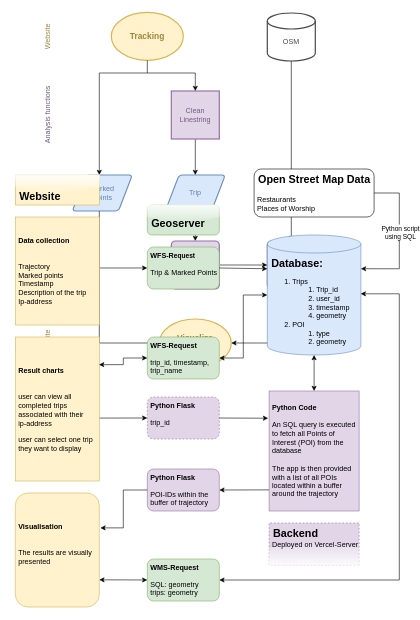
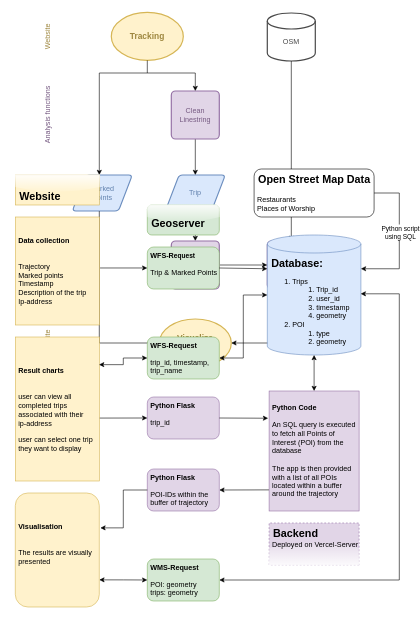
  <mxCell id="0" />
  <mxCell id="1" parent="0" />
  <mxCell id="2" value="&lt;font color=&quot;#4a4a4a&quot;&gt;&lt;br&gt;OSM&lt;/font&gt;" style="strokeWidth=2;html=1;shape=mxgraph.flowchart.database;whiteSpace=wrap;strokeColor=#4A4A4A;" parent="1" vertex="1"><mxGeometry x="445" y="21" width="80" height="80" as="geometry" /></mxCell>
  <mxCell id="3" value="" style="endArrow=classic;html=1;rounded=0;entryX=0.5;entryY=0;entryDx=0;entryDy=0;" parent="1" edge="1" target="10"><mxGeometry width="50" height="50" relative="1" as="geometry"><mxPoint x="485" y="101" as="sourcePoint" /><mxPoint x="484.58" y="151" as="targetPoint" /></mxGeometry></mxCell>
  <mxCell id="4" value="" style="endArrow=classic;html=1;rounded=0;exitX=0.5;exitY=1;exitDx=0;exitDy=0;exitPerimeter=0;entryX=0.5;entryY=0;entryDx=0;entryDy=0;" parent="1" edge="1"><mxGeometry width="50" height="50" relative="1" as="geometry"><mxPoint x="325" y="351" as="sourcePoint" /><mxPoint x="325" y="401" as="targetPoint" /></mxGeometry></mxCell>
  <mxCell id="5" value="&lt;font color=&quot;#765a82&quot;&gt;Intersect&lt;/font&gt;" style="rounded=1;whiteSpace=wrap;html=1;absoluteArcSize=1;arcSize=14;strokeWidth=2;fillColor=#e1d5e7;strokeColor=#9673A6;" parent="1" vertex="1"><mxGeometry x="445" y="401" width="80" height="80" as="geometry" /></mxCell>
  <mxCell id="6" value="" style="endArrow=classic;html=1;rounded=0;exitX=1;exitY=0.5;exitDx=0;exitDy=0;entryX=0;entryY=0.5;entryDx=0;entryDy=0;" parent="1" target="5" edge="1"><mxGeometry width="50" height="50" relative="1" as="geometry"><mxPoint x="365" y="441" as="sourcePoint" /><mxPoint x="535" y="331" as="targetPoint" /></mxGeometry></mxCell>
  <mxCell id="7" value="" style="endArrow=classic;html=1;rounded=0;exitX=0.5;exitY=1;exitDx=0;exitDy=0;exitPerimeter=0;" parent="1" target="5" edge="1"><mxGeometry width="50" height="50" relative="1" as="geometry"><mxPoint x="485" y="351" as="sourcePoint" /><mxPoint x="535" y="331" as="targetPoint" /></mxGeometry></mxCell>
  <mxCell id="8" value="&lt;font color=&quot;#6281ad&quot;&gt;Marked&lt;br&gt;Points&lt;/font&gt;" style="shape=parallelogram;html=1;strokeWidth=2;perimeter=parallelogramPerimeter;whiteSpace=wrap;rounded=1;arcSize=12;size=0.23;labelBackgroundColor=none;fillColor=#dae8fc;strokeColor=#6c8ebf;" parent="1" vertex="1"><mxGeometry x="120" y="291" width="100" height="60" as="geometry" /></mxCell>
  <mxCell id="9" value="&lt;font color=&quot;#6281ad&quot;&gt;Trip&lt;/font&gt;" style="shape=parallelogram;html=1;strokeWidth=2;perimeter=parallelogramPerimeter;whiteSpace=wrap;rounded=1;arcSize=12;size=0.23;fillColor=#dae8fc;strokeColor=#6c8ebf;" parent="1" vertex="1"><mxGeometry x="275" y="291" width="100" height="60" as="geometry" /></mxCell>
  <mxCell id="10" value="&lt;font color=&quot;#6281ad&quot;&gt;POI&lt;/font&gt;" style="shape=parallelogram;html=1;strokeWidth=2;perimeter=parallelogramPerimeter;whiteSpace=wrap;rounded=1;arcSize=12;size=0.23;fillColor=#dae8fc;strokeColor=#6c8ebf;" parent="1" vertex="1"><mxGeometry x="435" y="291" width="100" height="60" as="geometry" /></mxCell>
  <mxCell id="11" value="&lt;font color=&quot;#9e873f&quot;&gt;Tracking&lt;/font&gt;" style="strokeWidth=2;html=1;shape=mxgraph.flowchart.start_1;whiteSpace=wrap;fontStyle=1;fontSize=14;fillColor=#fff2cc;strokeColor=#d6b656;" parent="1" vertex="1"><mxGeometry x="185" y="20" width="120" height="80" as="geometry" /></mxCell>
  <mxCell id="12" value="&lt;font color=&quot;#9e873f&quot;&gt;&lt;b style=&quot;font-size: 14px;&quot;&gt;Visualize&lt;br&gt;Results&lt;/b&gt;&lt;/font&gt;" style="strokeWidth=2;html=1;shape=mxgraph.flowchart.start_1;whiteSpace=wrap;fillColor=#fff2cc;strokeColor=#d6b656;" parent="1" vertex="1"><mxGeometry x="265" y="531" width="120" height="80" as="geometry" /></mxCell>
  <mxCell id="13" value="" style="endArrow=classic;html=1;rounded=0;exitX=0.5;exitY=1;exitDx=0;exitDy=0;entryX=1;entryY=0.5;entryDx=0;entryDy=0;entryPerimeter=0;" parent="1" source="5" target="12" edge="1"><mxGeometry width="50" height="50" relative="1" as="geometry"><mxPoint x="405" y="401" as="sourcePoint" /><mxPoint x="465" y="561" as="targetPoint" /><Array as="points"><mxPoint x="485" y="571" /></Array></mxGeometry></mxCell>
  <mxCell id="14" value="" style="endArrow=classic;html=1;rounded=0;exitX=0.45;exitY=1.004;exitDx=0;exitDy=0;entryX=0;entryY=0.5;entryDx=0;entryDy=0;entryPerimeter=0;exitPerimeter=0;" parent="1" source="8" target="12" edge="1"><mxGeometry width="50" height="50" relative="1" as="geometry"><mxPoint x="405" y="501" as="sourcePoint" /><mxPoint x="455" y="451" as="targetPoint" /><Array as="points"><mxPoint x="165" y="571" /></Array></mxGeometry></mxCell>
  <mxCell id="15" value="&lt;font color=&quot;#6281ad&quot;&gt;Data&lt;/font&gt;" style="text;html=1;align=center;verticalAlign=middle;resizable=0;points=[];autosize=1;strokeColor=none;fillColor=none;rotation=-90;" parent="1" vertex="1"><mxGeometry x="55" y="306" width="50" height="30" as="geometry" /></mxCell>
  <mxCell id="16" value="&lt;font color=&quot;#765a82&quot;&gt;Analysis functions&lt;/font&gt;" style="text;html=1;align=center;verticalAlign=middle;resizable=0;points=[];autosize=1;strokeColor=none;fillColor=none;rotation=-90;" parent="1" vertex="1"><mxGeometry x="20" y="426" width="120" height="30" as="geometry" /></mxCell>
  <mxCell id="17" value="&lt;font color=&quot;#765a82&quot;&gt;Buffer&lt;br&gt;Linestring&lt;/font&gt;" style="rounded=1;whiteSpace=wrap;html=1;absoluteArcSize=1;arcSize=14;strokeWidth=2;fillColor=#e1d5e7;strokeColor=#9673a6;" parent="1" vertex="1"><mxGeometry x="285" y="401" width="80" height="80" as="geometry" /></mxCell>
  <mxCell id="18" value="&lt;div&gt;&lt;font color=&quot;#9e873f&quot;&gt;Website&lt;/font&gt;&lt;/div&gt;" style="text;html=1;align=center;verticalAlign=middle;resizable=0;points=[];autosize=1;strokeColor=none;fillColor=none;rotation=-90;" parent="1" vertex="1"><mxGeometry x="45" y="46" width="70" height="30" as="geometry" /></mxCell>
  <mxCell id="19" value="&lt;div&gt;&lt;font color=&quot;#9e873f&quot;&gt;Website&lt;/font&gt;&lt;/div&gt;" style="text;html=1;align=center;verticalAlign=middle;resizable=0;points=[];autosize=1;strokeColor=none;fillColor=none;rotation=-90;" parent="1" vertex="1"><mxGeometry x="45" y="556" width="70" height="30" as="geometry" /></mxCell>
  <mxCell id="20" value="&lt;font color=&quot;#765a82&quot;&gt;Analysis functions&lt;/font&gt;" style="text;html=1;align=center;verticalAlign=middle;resizable=0;points=[];autosize=1;strokeColor=none;fillColor=none;rotation=-90;" vertex="1" parent="1"><mxGeometry x="20" y="176" width="120" height="30" as="geometry" /></mxCell>
  <mxCell id="21" value="" style="endArrow=classic;html=1;rounded=0;entryX=0.45;entryY=0;entryDx=0;entryDy=0;entryPerimeter=0;" edge="1" parent="1" target="8"><mxGeometry width="50" height="50" relative="1" as="geometry"><mxPoint x="165" y="121" as="sourcePoint" /><mxPoint x="285" y="121" as="targetPoint" /></mxGeometry></mxCell>
  <mxCell id="22" value="" style="endArrow=classic;html=1;rounded=0;entryX=0.5;entryY=0;entryDx=0;entryDy=0;exitX=0.5;exitY=1;exitDx=0;exitDy=0;" edge="1" parent="1" source="23" target="9"><mxGeometry width="50" height="50" relative="1" as="geometry"><mxPoint x="326" y="221" as="sourcePoint" /><mxPoint x="285" y="191" as="targetPoint" /></mxGeometry></mxCell>
- <mxCell id="23" value="&lt;font color=&quot;#765a82&quot;&gt;Clean&lt;br&gt;Linestring&lt;/font&gt;" style="whiteSpace=wrap;html=1;absoluteArcSize=1;arcSize=14;strokeWidth=2;fillColor=#e1d5e7;strokeColor=#9673a6;rounded=0;" vertex="1" parent="1"><mxGeometry x="285" y="151" width="80" height="80" as="geometry" /></mxCell>
+ <mxCell id="23" value="&lt;font color=&quot;#765a82&quot;&gt;Clean&lt;br&gt;Linestring&lt;/font&gt;" style="rounded=1;whiteSpace=wrap;html=1;absoluteArcSize=1;arcSize=14;strokeWidth=2;fillColor=#e1d5e7;strokeColor=#9673a6;" vertex="1" parent="1"><mxGeometry x="285" y="151" width="80" height="80" as="geometry" /></mxCell>
  <mxCell id="24" value="" style="endArrow=classic;html=1;rounded=0;entryX=0.5;entryY=0;entryDx=0;entryDy=0;" edge="1" parent="1" target="23"><mxGeometry width="50" height="50" relative="1" as="geometry"><mxPoint x="325" y="121" as="sourcePoint" /><mxPoint x="327" y="149" as="targetPoint" /></mxGeometry></mxCell>
  <mxCell id="25" value="" style="endArrow=none;html=1;rounded=0;" edge="1" parent="1"><mxGeometry width="50" height="50" relative="1" as="geometry"><mxPoint x="165" y="121" as="sourcePoint" /><mxPoint x="325" y="121" as="targetPoint" /></mxGeometry></mxCell>
  <mxCell id="26" value="" style="endArrow=none;html=1;rounded=0;entryX=0.5;entryY=1;entryDx=0;entryDy=0;entryPerimeter=0;" edge="1" parent="1" target="11"><mxGeometry width="50" height="50" relative="1" as="geometry"><mxPoint x="245" y="121" as="sourcePoint" /><mxPoint x="335" y="121" as="targetPoint" /></mxGeometry></mxCell>
  <mxCell id="27" value="&lt;b&gt;&lt;font style=&quot;font-size: 18px;&quot;&gt;&amp;nbsp;Database:&lt;/font&gt;&lt;/b&gt;&lt;br&gt;&lt;ol&gt;&lt;li&gt;Trips&lt;/li&gt;&lt;ol&gt;&lt;li&gt;Trip_id&lt;/li&gt;&lt;li&gt;user_id&lt;/li&gt;&lt;li&gt;timestamp&lt;/li&gt;&lt;li&gt;geometry&lt;/li&gt;&lt;/ol&gt;&lt;li&gt;POI&lt;/li&gt;&lt;ol&gt;&lt;li&gt;type&lt;/li&gt;&lt;li&gt;geometry&lt;/li&gt;&lt;/ol&gt;&lt;/ol&gt;" style="shape=cylinder3;whiteSpace=wrap;html=1;boundedLbl=1;backgroundOutline=1;size=15;align=left;verticalAlign=top;fillColor=#dae8fc;strokeColor=#6c8ebf;" vertex="1" parent="1"><mxGeometry x="445" y="391" width="156" height="200" as="geometry" /></mxCell>
  <mxCell id="28" style="edgeStyle=orthogonalEdgeStyle;rounded=0;orthogonalLoop=1;jettySize=auto;html=1;exitX=1.009;exitY=0.472;exitDx=0;exitDy=0;exitPerimeter=0;" edge="1" parent="1" source="29" target="34"><mxGeometry relative="1" as="geometry" /></mxCell>
  <mxCell id="29" value="&lt;div&gt;&lt;span style=&quot;border-color: var(--border-color);&quot;&gt;&lt;b&gt;&amp;nbsp;Data collection&lt;/b&gt;&lt;/span&gt;&lt;/div&gt;&lt;div&gt;&lt;br&gt;&lt;/div&gt;&lt;div&gt;&lt;br&gt;&lt;/div&gt;&lt;div&gt;&lt;span style=&quot;border-color: var(--border-color);&quot;&gt;&lt;span style=&quot;background-color: initial;&quot;&gt;&amp;nbsp;Trajectory&lt;/span&gt;&lt;/span&gt;&lt;/div&gt;&lt;div&gt;&lt;span style=&quot;border-color: var(--border-color);&quot;&gt;&lt;span style=&quot;background-color: initial;&quot;&gt;&amp;nbsp;Marked points&lt;/span&gt;&lt;/span&gt;&lt;/div&gt;&lt;div&gt;&lt;span style=&quot;border-color: var(--border-color);&quot;&gt;&lt;span style=&quot;background-color: initial;&quot;&gt;&amp;nbsp;Timestamp&lt;/span&gt;&lt;/span&gt;&lt;/div&gt;&lt;div&gt;&lt;span style=&quot;border-color: var(--border-color);&quot;&gt;&lt;span style=&quot;background-color: initial;&quot;&gt;&amp;nbsp;Description of the trip&lt;/span&gt;&lt;/span&gt;&lt;/div&gt;&lt;div&gt;&lt;span style=&quot;border-color: var(--border-color);&quot;&gt;&lt;span style=&quot;background-color: initial;&quot;&gt;&amp;nbsp;Ip-address&lt;br&gt;&lt;/span&gt;&lt;/span&gt;&lt;/div&gt;&lt;div&gt;&lt;span style=&quot;border-color: var(--border-color);&quot;&gt;&lt;span style=&quot;background-color: initial;&quot;&gt;&lt;/span&gt;&lt;/span&gt;&lt;/div&gt;" style="rounded=0;whiteSpace=wrap;html=1;fillColor=#fff2cc;strokeColor=#d6b656;align=left;" vertex="1" parent="1"><mxGeometry x="25" y="361" width="140" height="180" as="geometry" /></mxCell>
  <mxCell id="30" value="&lt;font style=&quot;&quot;&gt;&lt;font style=&quot;font-size: 18px;&quot;&gt;&lt;b style=&quot;&quot;&gt;&amp;nbsp;Open Street Map Data&lt;/b&gt;&lt;br&gt;&lt;/font&gt;&lt;/font&gt;&lt;div&gt;&lt;font style=&quot;&quot;&gt;&lt;br&gt;&lt;/font&gt;&lt;/div&gt;&lt;div&gt;&lt;font style=&quot;&quot;&gt;&amp;nbsp;Restaurants&lt;/font&gt;&lt;/div&gt;&lt;font style=&quot;&quot;&gt;&amp;nbsp;Places of Worship&lt;br&gt;&lt;/font&gt;" style="rounded=1;whiteSpace=wrap;html=1;align=left;" vertex="1" parent="1"><mxGeometry x="423" y="281" width="200" height="80" as="geometry" /></mxCell>
  <mxCell id="31" value="&lt;div&gt;&lt;b&gt;&lt;br&gt;&lt;/b&gt;&lt;/div&gt;&lt;div&gt;&lt;b&gt;&lt;br&gt;&lt;/b&gt;&lt;/div&gt;&lt;div&gt;&lt;b&gt;&lt;br&gt;&lt;/b&gt;&lt;/div&gt;&lt;div&gt;&lt;b&gt;&amp;nbsp;Result charts&lt;/b&gt;&lt;/div&gt;&lt;br&gt;&lt;br&gt;&lt;div&gt;&lt;span style=&quot;border-color: var(--border-color);&quot;&gt;&lt;font style=&quot;font-size: 12px;&quot;&gt;&amp;nbsp;user can view all&lt;br&gt;&amp;nbsp;completed trips&lt;br&gt;&amp;nbsp;associated with their &lt;br&gt;&amp;nbsp;ip-address&lt;/font&gt;&lt;/span&gt;&lt;/div&gt;&lt;div&gt;&lt;span style=&quot;border-color: var(--border-color);&quot;&gt;&lt;font style=&quot;font-size: 12px;&quot;&gt;&lt;br&gt;&lt;/font&gt;&lt;/span&gt;&lt;/div&gt;&lt;div&gt;&lt;span style=&quot;border-color: var(--border-color);&quot;&gt;&lt;font style=&quot;font-size: 12px;&quot;&gt;&amp;nbsp;user can select one trip&lt;br&gt;&amp;nbsp;they want to display&lt;br&gt;&lt;/font&gt;&lt;/span&gt;&lt;/div&gt;&lt;div&gt;&lt;span style=&quot;border-color: var(--border-color);&quot;&gt;&lt;/span&gt;&lt;/div&gt;" style="rounded=0;whiteSpace=wrap;html=1;verticalAlign=top;align=left;fillColor=#fff2cc;strokeColor=#d6b656;" vertex="1" parent="1"><mxGeometry x="25" y="561" width="140" height="240" as="geometry" /></mxCell>
  <mxCell id="32" value="" style="endArrow=classic;html=1;rounded=0;exitX=1;exitY=0.5;exitDx=0;exitDy=0;entryX=1;entryY=0;entryDx=0;entryDy=56.25;entryPerimeter=0;edgeStyle=orthogonalEdgeStyle;" edge="1" parent="1" source="30" target="27"><mxGeometry width="50" height="50" relative="1" as="geometry"><mxPoint x="535" y="361" as="sourcePoint" /><mxPoint x="585" y="311" as="targetPoint" /><Array as="points"><mxPoint x="665" y="321" /><mxPoint x="665" y="447" /></Array></mxGeometry></mxCell>
  <mxCell id="33" value="Python script&lt;br style=&quot;border-color: var(--border-color);&quot;&gt;using SQL" style="edgeLabel;html=1;align=center;verticalAlign=middle;resizable=0;points=[];" vertex="1" connectable="0" parent="32"><mxGeometry x="-0.648" y="-1" relative="1" as="geometry"><mxPoint x="2" y="64" as="offset" /></mxGeometry></mxCell>
  <mxCell id="34" value="&lt;div&gt;&lt;b&gt;&amp;nbsp;WFS-R&lt;/b&gt;&lt;span style=&quot;font-weight: bold; font-size: 11px; text-align: center;&quot;&gt;equest&lt;/span&gt;&lt;/div&gt;&lt;div&gt;&lt;span style=&quot;font-weight: bold; font-size: 11px; text-align: center;&quot;&gt;&lt;/span&gt;&lt;/div&gt;&lt;div&gt;&lt;br&gt;&lt;/div&gt;&lt;div&gt;&amp;nbsp;Trip &amp;amp; Marked Points&lt;/div&gt;" style="rounded=1;whiteSpace=wrap;html=1;align=left;verticalAlign=top;fillColor=#d5e8d4;strokeColor=#82b366;shadow=0;" vertex="1" parent="1"><mxGeometry x="245" y="411" width="120" height="70" as="geometry" /></mxCell>
  <mxCell id="35" value="&lt;div&gt;&lt;b&gt;&lt;br&gt;&lt;/b&gt;&lt;/div&gt;&lt;div&gt;&lt;b&gt;&amp;nbsp;Python Code &lt;/b&gt;&lt;br&gt;&lt;/div&gt;&lt;div&gt;&lt;br&gt;&lt;/div&gt;&lt;div&gt;&amp;nbsp;An SQL query is executed&lt;br&gt;&amp;nbsp;to fetch all Points of&lt;br&gt;&amp;nbsp;Interest (POI) from the&lt;br&gt;&amp;nbsp;database&lt;/div&gt;&lt;div&gt;&amp;nbsp;&lt;/div&gt;&lt;div&gt;&amp;nbsp;The app is then provided&lt;br&gt;&amp;nbsp;with a list of all POIs&lt;br&gt;&amp;nbsp;located within a buffer&lt;br&gt;&amp;nbsp;around the trajectory&lt;/div&gt;" style="rounded=0;whiteSpace=wrap;html=1;verticalAlign=top;align=left;fillColor=#e1d5e7;strokeColor=#9673a6;" vertex="1" parent="1"><mxGeometry x="448" y="651" width="150" height="200" as="geometry" /></mxCell>
  <mxCell id="36" value="&lt;div&gt;&lt;b&gt;&lt;br&gt;&lt;/b&gt;&lt;/div&gt;&lt;div&gt;&lt;b&gt;&lt;br&gt;&lt;/b&gt;&lt;/div&gt;&lt;div&gt;&lt;b&gt;&lt;br&gt;&lt;/b&gt;&lt;/div&gt;&lt;div&gt;&lt;b&gt;&amp;nbsp;Visualisation&lt;/b&gt;&lt;/div&gt;&lt;div&gt;&lt;b&gt;&lt;br&gt;&lt;/b&gt;&lt;/div&gt;&lt;div&gt;&lt;b&gt;&lt;br&gt;&lt;/b&gt;&lt;/div&gt;&amp;nbsp;The results are visually&lt;br&gt;&amp;nbsp;presented&lt;font size=&quot;1&quot;&gt; &lt;br&gt;&lt;/font&gt;" style="whiteSpace=wrap;html=1;verticalAlign=top;align=left;fillColor=#fff2cc;strokeColor=#d6b656;rounded=1;" vertex="1" parent="1"><mxGeometry x="25" y="821" width="140" height="190" as="geometry" /></mxCell>
  <mxCell id="37" value="&lt;b&gt;&amp;nbsp;WFS-Request&lt;br&gt;&lt;/b&gt;&lt;div&gt;&lt;br&gt;&lt;/div&gt;&lt;div&gt;&amp;nbsp;trip_id, timestamp, &lt;br&gt;&amp;nbsp;trip_name&lt;/div&gt;" style="rounded=1;whiteSpace=wrap;html=1;verticalAlign=top;align=left;fillColor=#d5e8d4;strokeColor=#82b366;shadow=0;" vertex="1" parent="1"><mxGeometry x="245" y="561" width="120" height="70" as="geometry" /></mxCell>
- <mxCell id="38" value="&amp;nbsp;&lt;b&gt;Python Flask&lt;/b&gt;&lt;br&gt;&lt;div&gt;&lt;br&gt;&lt;/div&gt;&lt;div&gt;&amp;nbsp;trip_id&lt;/div&gt;" style="rounded=1;whiteSpace=wrap;html=1;align=left;verticalAlign=top;fillColor=#e1d5e7;strokeColor=#9673a6;shadow=0;dashed=1;" vertex="1" parent="1"><mxGeometry x="245" y="661" width="120" height="70" as="geometry" /></mxCell>
+ <mxCell id="38" value="&amp;nbsp;&lt;b&gt;Python Flask&lt;/b&gt;&lt;br&gt;&lt;div&gt;&lt;br&gt;&lt;/div&gt;&lt;div&gt;&amp;nbsp;trip_id&lt;/div&gt;" style="rounded=1;whiteSpace=wrap;html=1;align=left;verticalAlign=top;fillColor=#e1d5e7;strokeColor=#9673a6;shadow=0;" vertex="1" parent="1"><mxGeometry x="245" y="661" width="120" height="70" as="geometry" /></mxCell>
  <mxCell id="39" value="" style="endArrow=classic;html=1;rounded=0;exitX=1;exitY=0.5;exitDx=0;exitDy=0;entryX=-0.011;entryY=0.227;entryDx=0;entryDy=0;entryPerimeter=0;" edge="1" parent="1" source="38" target="35"><mxGeometry width="50" height="50" relative="1" as="geometry"><mxPoint x="-5" y="1011" as="sourcePoint" /><mxPoint x="261" y="942" as="targetPoint" /></mxGeometry></mxCell>
  <mxCell id="40" value="&lt;b&gt;&amp;nbsp;Python Flask&lt;/b&gt;&lt;br&gt;&lt;div&gt;&lt;br&gt;&lt;/div&gt;&lt;div&gt;&amp;nbsp;POI-IDs within the&lt;br&gt;&amp;nbsp;buffer of trajectory&lt;/div&gt;" style="rounded=1;whiteSpace=wrap;html=1;align=left;verticalAlign=top;fillColor=#e1d5e7;strokeColor=#9673a6;shadow=0;" vertex="1" parent="1"><mxGeometry x="245" y="781" width="120" height="70" as="geometry" /></mxCell>
  <mxCell id="41" value="" style="endArrow=classic;html=1;rounded=0;entryX=1;entryY=0.5;entryDx=0;entryDy=0;exitX=-0.002;exitY=0.824;exitDx=0;exitDy=0;exitPerimeter=0;" edge="1" parent="1" source="35" target="40"><mxGeometry width="50" height="50" relative="1" as="geometry"><mxPoint x="445" y="816" as="sourcePoint" /><mxPoint x="455" y="931" as="targetPoint" /></mxGeometry></mxCell>
- <mxCell id="42" value="&lt;b&gt;&amp;nbsp;WMS-Request&lt;br&gt;&lt;/b&gt;&lt;div&gt;&lt;br&gt;&lt;/div&gt;&lt;div&gt;&amp;nbsp;SQL: geometry&lt;br&gt;&amp;nbsp;trips: geometry&lt;/div&gt;" style="rounded=1;whiteSpace=wrap;html=1;verticalAlign=top;align=left;fillColor=#d5e8d4;strokeColor=#82b366;shadow=0;" vertex="1" parent="1"><mxGeometry x="245" y="931" width="120" height="70" as="geometry" /></mxCell>
+ <mxCell id="42" value="&lt;b&gt;&amp;nbsp;WMS-Request&lt;br&gt;&lt;/b&gt;&lt;div&gt;&lt;br&gt;&lt;/div&gt;&lt;div&gt;&amp;nbsp;POI: geometry&lt;br&gt;&amp;nbsp;trips: geometry&lt;/div&gt;" style="rounded=1;whiteSpace=wrap;html=1;verticalAlign=top;align=left;fillColor=#d5e8d4;strokeColor=#82b366;shadow=0;" vertex="1" parent="1"><mxGeometry x="245" y="931" width="120" height="70" as="geometry" /></mxCell>
  <mxCell id="43" value="" style="endArrow=classic;html=1;rounded=0;exitX=1;exitY=0.5;exitDx=0;exitDy=0;entryX=0;entryY=0;entryDx=0;entryDy=56.25;entryPerimeter=0;" edge="1" parent="1" source="34" target="27"><mxGeometry width="50" height="50" relative="1" as="geometry"><mxPoint x="335" y="551" as="sourcePoint" /><mxPoint x="385" y="501" as="targetPoint" /></mxGeometry></mxCell>
  <mxCell id="44" value="" style="endArrow=classic;startArrow=classic;html=1;rounded=0;exitX=0.997;exitY=0.192;exitDx=0;exitDy=0;entryX=0;entryY=0.5;entryDx=0;entryDy=0;edgeStyle=orthogonalEdgeStyle;exitPerimeter=0;" edge="1" parent="1" source="31" target="37"><mxGeometry width="50" height="50" relative="1" as="geometry"><mxPoint x="165" y="651" as="sourcePoint" /><mxPoint x="215" y="641" as="targetPoint" /></mxGeometry></mxCell>
  <mxCell id="45" value="" style="endArrow=classic;startArrow=classic;html=1;rounded=0;exitX=1;exitY=0.5;exitDx=0;exitDy=0;entryX=0;entryY=0.5;entryDx=0;entryDy=0;entryPerimeter=0;edgeStyle=orthogonalEdgeStyle;" edge="1" parent="1" source="37" target="27"><mxGeometry width="50" height="50" relative="1" as="geometry"><mxPoint x="355" y="661" as="sourcePoint" /><mxPoint x="405" y="611" as="targetPoint" /></mxGeometry></mxCell>
  <mxCell id="46" value="" style="endArrow=classic;html=1;rounded=0;exitX=1.005;exitY=0.563;exitDx=0;exitDy=0;entryX=0;entryY=0.5;entryDx=0;entryDy=0;exitPerimeter=0;" edge="1" parent="1" source="31" target="38"><mxGeometry width="50" height="50" relative="1" as="geometry"><mxPoint x="275" y="801" as="sourcePoint" /><mxPoint x="325" y="751" as="targetPoint" /></mxGeometry></mxCell>
  <mxCell id="47" value="" style="endArrow=classic;html=1;rounded=0;entryX=1.013;entryY=0.306;entryDx=0;entryDy=0;entryPerimeter=0;exitX=0;exitY=0.5;exitDx=0;exitDy=0;edgeStyle=orthogonalEdgeStyle;" edge="1" parent="1" source="40" target="36"><mxGeometry width="50" height="50" relative="1" as="geometry"><mxPoint x="245" y="821" as="sourcePoint" /><mxPoint x="295" y="771" as="targetPoint" /></mxGeometry></mxCell>
  <mxCell id="48" value="" style="endArrow=classic;startArrow=classic;html=1;rounded=0;exitX=1;exitY=0.762;exitDx=0;exitDy=0;entryX=0;entryY=0.5;entryDx=0;entryDy=0;edgeStyle=orthogonalEdgeStyle;exitPerimeter=0;" edge="1" parent="1" source="36" target="42"><mxGeometry width="50" height="50" relative="1" as="geometry"><mxPoint x="245" y="891" as="sourcePoint" /><mxPoint x="295" y="841" as="targetPoint" /></mxGeometry></mxCell>
  <mxCell id="49" value="" style="endArrow=classic;startArrow=classic;html=1;rounded=0;entryX=0.998;entryY=0.49;entryDx=0;entryDy=0;entryPerimeter=0;edgeStyle=orthogonalEdgeStyle;exitX=1;exitY=0.5;exitDx=0;exitDy=0;" edge="1" parent="1" source="42" target="27"><mxGeometry width="50" height="50" relative="1" as="geometry"><mxPoint x="385" y="966" as="sourcePoint" /><mxPoint x="621" y="491" as="targetPoint" /><Array as="points"><mxPoint x="665" y="966" /><mxPoint x="665" y="489" /></Array></mxGeometry></mxCell>
  <mxCell id="50" value="" style="endArrow=classic;startArrow=classic;html=1;rounded=0;exitX=0.5;exitY=0;exitDx=0;exitDy=0;entryX=0.5;entryY=1;entryDx=0;entryDy=0;entryPerimeter=0;" edge="1" parent="1" source="35" target="27"><mxGeometry width="50" height="50" relative="1" as="geometry"><mxPoint x="465" y="631" as="sourcePoint" /><mxPoint x="515" y="581" as="targetPoint" /></mxGeometry></mxCell>
  <mxCell id="51" value="&lt;span style=&quot;border-color: var(--border-color);&quot;&gt;&lt;span style=&quot;background-color: initial;&quot;&gt;&lt;b&gt;&lt;font style=&quot;font-size: 18px;&quot;&gt;&lt;br&gt;&amp;nbsp;Website&lt;/font&gt;&lt;/b&gt;&lt;br&gt;&lt;/span&gt;&lt;/span&gt;" style="rounded=0;whiteSpace=wrap;html=1;fillColor=#fff2cc;strokeColor=#d6b656;align=left;glass=1;shadow=0;" vertex="1" parent="1"><mxGeometry x="25" y="291" width="140" height="50" as="geometry" /></mxCell>
  <mxCell id="52" value="&lt;b&gt;&lt;font style=&quot;font-size: 18px;&quot;&gt;&amp;nbsp;Backend&lt;/font&gt;&lt;/b&gt;&lt;br&gt;&amp;nbsp;Deployed on Vercel-Server" style="rounded=0;whiteSpace=wrap;html=1;verticalAlign=top;align=left;fillColor=#e1d5e7;strokeColor=#9673a6;glass=1;direction=west;dashed=1;" vertex="1" parent="1"><mxGeometry x="448" y="871" width="150" height="70" as="geometry" /></mxCell>
  <mxCell id="53" value="&lt;b&gt;&lt;font style=&quot;&quot;&gt;&lt;br&gt;&lt;span style=&quot;font-size: 18px;&quot;&gt;&amp;nbsp;Geoserver&lt;/span&gt;&lt;/font&gt;&lt;/b&gt;" style="rounded=1;whiteSpace=wrap;html=1;align=left;verticalAlign=top;fillColor=#d5e8d4;strokeColor=#82b366;shadow=0;glass=1;" vertex="1" parent="1"><mxGeometry x="245" y="341" width="120" height="50" as="geometry" /></mxCell>
